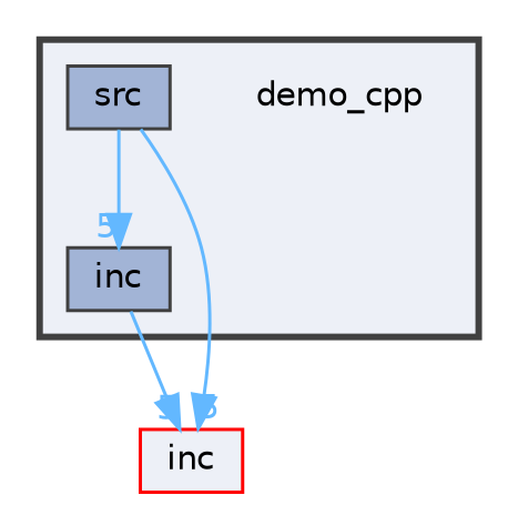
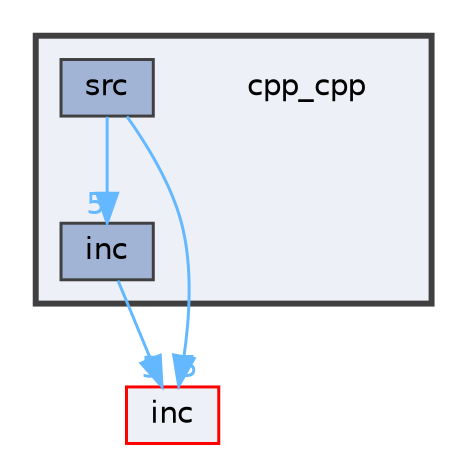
  digraph {
    compound=true
    node [fontname=Helvetica fontsize=10 shape=box color=grey25 fillcolor="#a2b4d6" style=filled]
    edge [color=steelblue1 fontcolor=steelblue1 fontname=Helvetica fontsize=10 headlabel=5 labeldistance=1.5 labelfontname=Helvetica labelfontsize=10]
-   n1 [height=0.2 label=demo_cpp shape=plaintext width=0.4 color="" fillcolor="" style=""]
+   n1 [height=0.2 label=cpp_cpp shape=plaintext width=0.4 color="" fillcolor="" style=""]
    n2 [height=0.2 label=inc width=0.4]
    n3 [height=0.2 label=src width=0.4]
    n4 [color=red fillcolor="#edf0f7" height=0.2 label=inc width=0.4]
    subgraph cluster_1 {
      bgcolor="#edf0f7"
      fontname=Helvetica
      fontsize=10
      pencolor=grey25
      style="filled,bold"
      n1
      n2
      n3
    }
    n2 -> n4
    n3 -> n2
    n3 -> n4
  }
